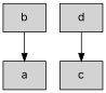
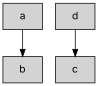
  digraph {
    fontname=Inter
    node [fontname=Inter shape=record style=filled]
    edge [fontname=Inter]
    a
    b
    c
    d
    subgraph sub_1 {
      a
      b
    }
    subgraph sub_2 {
      c
      d
    }
-   b -> a
+   a -> b
    d -> c
  }
